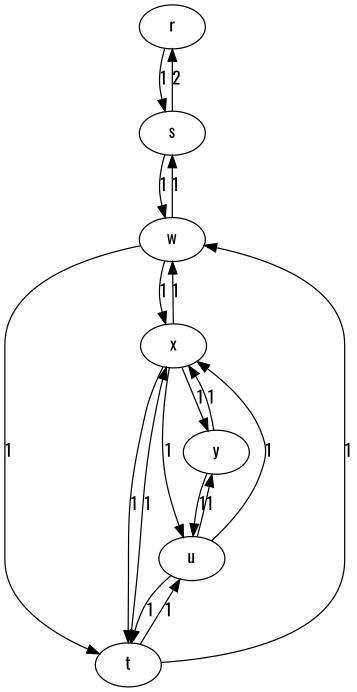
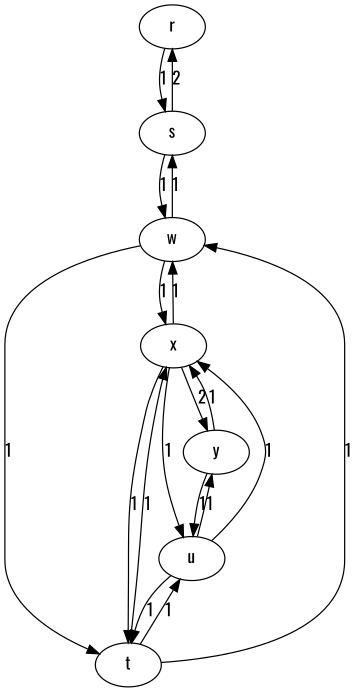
  digraph {
    fontname=Oswald
    node [fontname=Oswald]
    edge [fontname=Oswald]
    r
    s
    w
    t
    x
    u
    y
    r -> s [label=1]
    s -> r [label=2]
    s -> w [label=1]
    w -> s [label=1]
    w -> t [label=1]
    w -> x [label=1]
    t -> w [label=1]
    t -> x [label=1]
    t -> u [label=1]
    x -> w [label=1]
    x -> t [label=1]
    x -> u [label=1]
-   x -> y [label=1]
+   x -> y [label=2]
    u -> t [label=1]
    u -> x [label=1]
    u -> y [label=1]
    y -> x [label=1]
    y -> u [label=1]
  }
